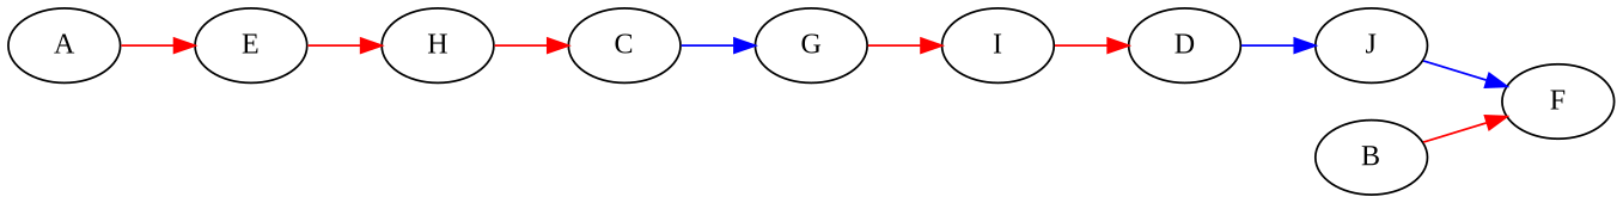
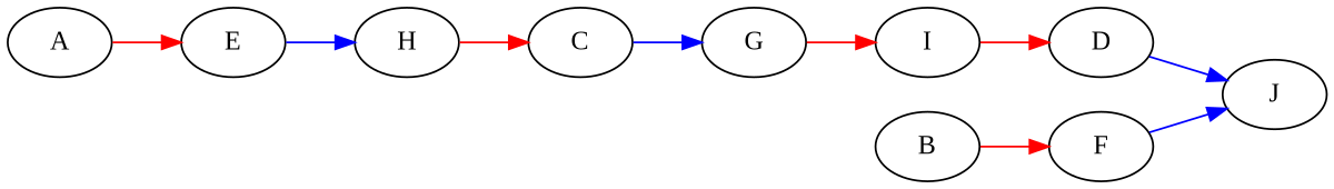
  digraph {
    fontname="Liberation Serif"
    rankdir=LR
    node [fontname="Liberation Serif"]
    edge [color=red fontname="Liberation Serif"]
    A
    E
    H
    C
    G
    I
    D
    J
    F
    B
    subgraph sub_1 {
      A
      E
      H
      C
      G
      I
      D
      J
      F
      B
    }
    subgraph sub_2 {
      E
      H
      C
      G
      I
      D
      J
      F
    }
    A -> E
-   E -> H
+   E -> H [color=blue]
    H -> C
    C -> G [color=blue]
    G -> I
    I -> D
    D -> J [color=blue]
-   J -> F [color=blue]
+   F -> J [color=blue]
    B -> F
  }
